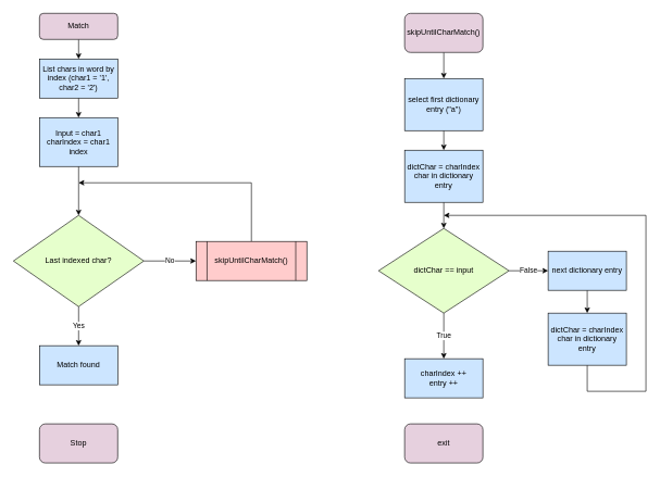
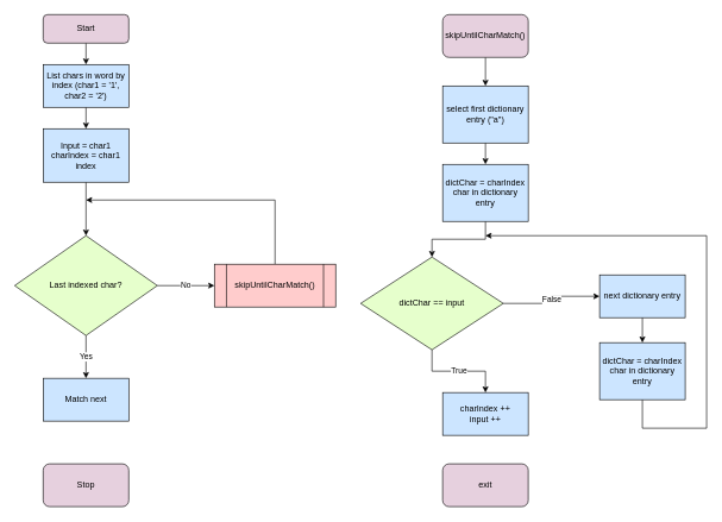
  <mxCell id="0" />
  <mxCell id="1" parent="0" />
  <mxCell id="2" style="edgeStyle=orthogonalEdgeStyle;rounded=0;orthogonalLoop=1;jettySize=auto;html=1;exitX=0.5;exitY=1;exitDx=0;exitDy=0;entryX=0.5;entryY=0;entryDx=0;entryDy=0;" edge="1" parent="1" source="3" target="5"><mxGeometry relative="1" as="geometry" /></mxCell>
- <mxCell id="3" value="Match" style="rounded=1;whiteSpace=wrap;html=1;fontSize=12;glass=0;strokeWidth=1;shadow=0;fillColor=#E6D0DE;" vertex="1" parent="1"><mxGeometry x="60" y="20" width="120" height="40" as="geometry" /></mxCell>
+ <mxCell id="3" value="Start" style="rounded=1;whiteSpace=wrap;html=1;fontSize=12;glass=0;strokeWidth=1;shadow=0;fillColor=#E6D0DE;" vertex="1" parent="1"><mxGeometry x="60" y="20" width="120" height="40" as="geometry" /></mxCell>
  <mxCell id="4" style="edgeStyle=orthogonalEdgeStyle;rounded=0;orthogonalLoop=1;jettySize=auto;html=1;exitX=0.5;exitY=1;exitDx=0;exitDy=0;entryX=0.5;entryY=0;entryDx=0;entryDy=0;" edge="1" parent="1" source="5" target="28"><mxGeometry relative="1" as="geometry" /></mxCell>
  <mxCell id="5" value="List chars in word by index (char1 = '1', char2 = '2')" style="rounded=0;whiteSpace=wrap;html=1;fillColor=#CCE5FF;" vertex="1" parent="1"><mxGeometry x="60" y="90" width="120" height="60" as="geometry" /></mxCell>
  <mxCell id="6" value="False" style="edgeStyle=orthogonalEdgeStyle;rounded=0;orthogonalLoop=1;jettySize=auto;html=1;exitX=1;exitY=0.5;exitDx=0;exitDy=0;entryX=0;entryY=0.5;entryDx=0;entryDy=0;" edge="1" parent="1" source="8" target="12"><mxGeometry relative="1" as="geometry" /></mxCell>
  <mxCell id="7" value="True" style="edgeStyle=orthogonalEdgeStyle;rounded=0;orthogonalLoop=1;jettySize=auto;html=1;exitX=0.5;exitY=1;exitDx=0;exitDy=0;entryX=0.5;entryY=0;entryDx=0;entryDy=0;" edge="1" parent="1" source="8" target="23"><mxGeometry relative="1" as="geometry" /></mxCell>
- <mxCell id="8" value="dictChar == input" style="rhombus;whiteSpace=wrap;html=1;fillColor=#E6FFCC;" vertex="1" parent="1"><mxGeometry x="580" y="350" width="200" height="130" as="geometry" /></mxCell>
+ <mxCell id="8" value="dictChar == input" style="rhombus;whiteSpace=wrap;html=1;fillColor=#E6FFCC;" vertex="1" parent="1"><mxGeometry x="505" y="360" width="200" height="130" as="geometry" /></mxCell>
  <mxCell id="9" style="edgeStyle=orthogonalEdgeStyle;rounded=0;orthogonalLoop=1;jettySize=auto;html=1;exitX=0.5;exitY=1;exitDx=0;exitDy=0;" edge="1" parent="1" source="10" target="8"><mxGeometry relative="1" as="geometry" /></mxCell>
  <mxCell id="10" value="dictChar = charIndex char in dictionary entry" style="rounded=0;whiteSpace=wrap;html=1;fillColor=#CCE5FF;" vertex="1" parent="1"><mxGeometry x="620" y="230" width="120" height="80" as="geometry" /></mxCell>
  <mxCell id="11" style="edgeStyle=orthogonalEdgeStyle;rounded=0;orthogonalLoop=1;jettySize=auto;html=1;exitX=0.5;exitY=1;exitDx=0;exitDy=0;entryX=0.5;entryY=0;entryDx=0;entryDy=0;" edge="1" parent="1" source="12" target="25"><mxGeometry relative="1" as="geometry" /></mxCell>
  <mxCell id="12" value="next dictionary entry" style="rounded=0;whiteSpace=wrap;html=1;fillColor=#CCE5FF;" vertex="1" parent="1"><mxGeometry x="840" y="385" width="120" height="60" as="geometry" /></mxCell>
  <mxCell id="13" style="edgeStyle=orthogonalEdgeStyle;rounded=0;orthogonalLoop=1;jettySize=auto;html=1;exitX=0.5;exitY=1;exitDx=0;exitDy=0;entryX=0.5;entryY=0;entryDx=0;entryDy=0;" edge="1" parent="1" target="10"><mxGeometry relative="1" as="geometry"><mxPoint x="680" y="200" as="sourcePoint" /></mxGeometry></mxCell>
  <mxCell id="14" value="Yes" style="edgeStyle=orthogonalEdgeStyle;rounded=0;orthogonalLoop=1;jettySize=auto;html=1;exitX=0.5;exitY=1;exitDx=0;exitDy=0;entryX=0.5;entryY=0;entryDx=0;entryDy=0;" edge="1" parent="1" source="16" target="17"><mxGeometry relative="1" as="geometry" /></mxCell>
  <mxCell id="15" value="No" style="edgeStyle=orthogonalEdgeStyle;rounded=0;orthogonalLoop=1;jettySize=auto;html=1;exitX=1;exitY=0.5;exitDx=0;exitDy=0;entryX=0;entryY=0.5;entryDx=0;entryDy=0;" edge="1" parent="1" source="16" target="20"><mxGeometry relative="1" as="geometry" /></mxCell>
  <mxCell id="16" value="Last indexed char?" style="rhombus;whiteSpace=wrap;html=1;fillColor=#E6FFCC;" vertex="1" parent="1"><mxGeometry y="330" width="200" height="140" as="geometry" x="20" /></mxCell>
- <mxCell id="17" value="Match found" style="rounded=0;whiteSpace=wrap;html=1;fillColor=#CCE5FF;" vertex="1" parent="1"><mxGeometry x="60" y="530" width="120" height="60" as="geometry" /></mxCell>
+ <mxCell id="17" value="Match next" style="rounded=0;whiteSpace=wrap;html=1;fillColor=#CCE5FF;" vertex="1" parent="1"><mxGeometry x="60" y="530" width="120" height="60" as="geometry" /></mxCell>
  <mxCell id="18" value="Stop" style="rounded=1;whiteSpace=wrap;html=1;fillColor=#E6D0DE;" vertex="1" parent="1"><mxGeometry x="60" y="650" width="120" height="60" as="geometry" /></mxCell>
  <mxCell id="19" style="edgeStyle=orthogonalEdgeStyle;rounded=0;orthogonalLoop=1;jettySize=auto;html=1;exitX=0.5;exitY=0;exitDx=0;exitDy=0;" edge="1" parent="1" source="20"><mxGeometry relative="1" as="geometry"><mxPoint x="120" y="280" as="targetPoint" /><Array as="points"><mxPoint x="385" y="280" /></Array></mxGeometry></mxCell>
  <mxCell id="20" value="skipUntilCharMatch()" style="shape=process;whiteSpace=wrap;html=1;backgroundOutline=1;fillColor=#FFCCCC;" vertex="1" parent="1"><mxGeometry x="300" y="370" width="170" height="60" as="geometry" /></mxCell>
  <mxCell id="21" style="edgeStyle=orthogonalEdgeStyle;rounded=0;orthogonalLoop=1;jettySize=auto;html=1;exitX=0.5;exitY=1;exitDx=0;exitDy=0;entryX=0.5;entryY=0;entryDx=0;entryDy=0;" edge="1" parent="1" source="22" target="29"><mxGeometry relative="1" as="geometry" /></mxCell>
  <mxCell id="22" value="skipUntilCharMatch()" style="rounded=1;whiteSpace=wrap;html=1;fillColor=#E6D0DE;" vertex="1" parent="1"><mxGeometry x="620" y="20" width="120" height="60" as="geometry" /></mxCell>
- <mxCell id="23" value="charIndex ++&lt;div&gt;entry ++&lt;/div&gt;" style="rounded=0;whiteSpace=wrap;html=1;fillColor=#CCE5FF;" vertex="1" parent="1"><mxGeometry x="620" y="550" width="120" height="60" as="geometry" /></mxCell>
+ <mxCell id="23" value="charIndex ++&lt;div&gt;input ++&lt;/div&gt;" style="rounded=0;whiteSpace=wrap;html=1;fillColor=#CCE5FF;" vertex="1" parent="1"><mxGeometry x="620" y="550" width="120" height="60" as="geometry" /></mxCell>
  <mxCell id="24" style="edgeStyle=orthogonalEdgeStyle;rounded=0;orthogonalLoop=1;jettySize=auto;html=1;exitX=0.5;exitY=1;exitDx=0;exitDy=0;" edge="1" parent="1" source="25"><mxGeometry relative="1" as="geometry"><mxPoint x="680" y="330" as="targetPoint" /><Array as="points"><mxPoint x="900" y="600" /><mxPoint x="990" y="600" /><mxPoint x="990" y="330" /></Array></mxGeometry></mxCell>
  <mxCell id="25" value="dictChar = charIndex char in dictionary entry" style="rounded=0;whiteSpace=wrap;html=1;fillColor=#CCE5FF;" vertex="1" parent="1"><mxGeometry x="840" y="480" width="120" height="80" as="geometry" /></mxCell>
  <mxCell id="26" value="exit" style="rounded=1;whiteSpace=wrap;html=1;fillColor=#E6D0DE;" vertex="1" parent="1"><mxGeometry x="620" y="650" width="120" height="60" as="geometry" /></mxCell>
  <mxCell id="27" style="edgeStyle=orthogonalEdgeStyle;rounded=0;orthogonalLoop=1;jettySize=auto;html=1;exitX=0.5;exitY=1;exitDx=0;exitDy=0;entryX=0.5;entryY=0;entryDx=0;entryDy=0;" edge="1" parent="1" source="28" target="16"><mxGeometry relative="1" as="geometry" /></mxCell>
  <mxCell id="28" value="Input = char1&lt;div&gt;charIndex = char1 index&lt;/div&gt;" style="rounded=0;whiteSpace=wrap;html=1;fillColor=#CCE5FF;" vertex="1" parent="1"><mxGeometry x="60" y="180" width="120" height="75" as="geometry" /></mxCell>
  <mxCell id="29" value="select first dictionary entry (&quot;a&quot;)" style="rounded=0;whiteSpace=wrap;html=1;fillColor=#CCE5FF;" vertex="1" parent="1"><mxGeometry x="620" y="120" width="120" height="80" as="geometry" /></mxCell>
